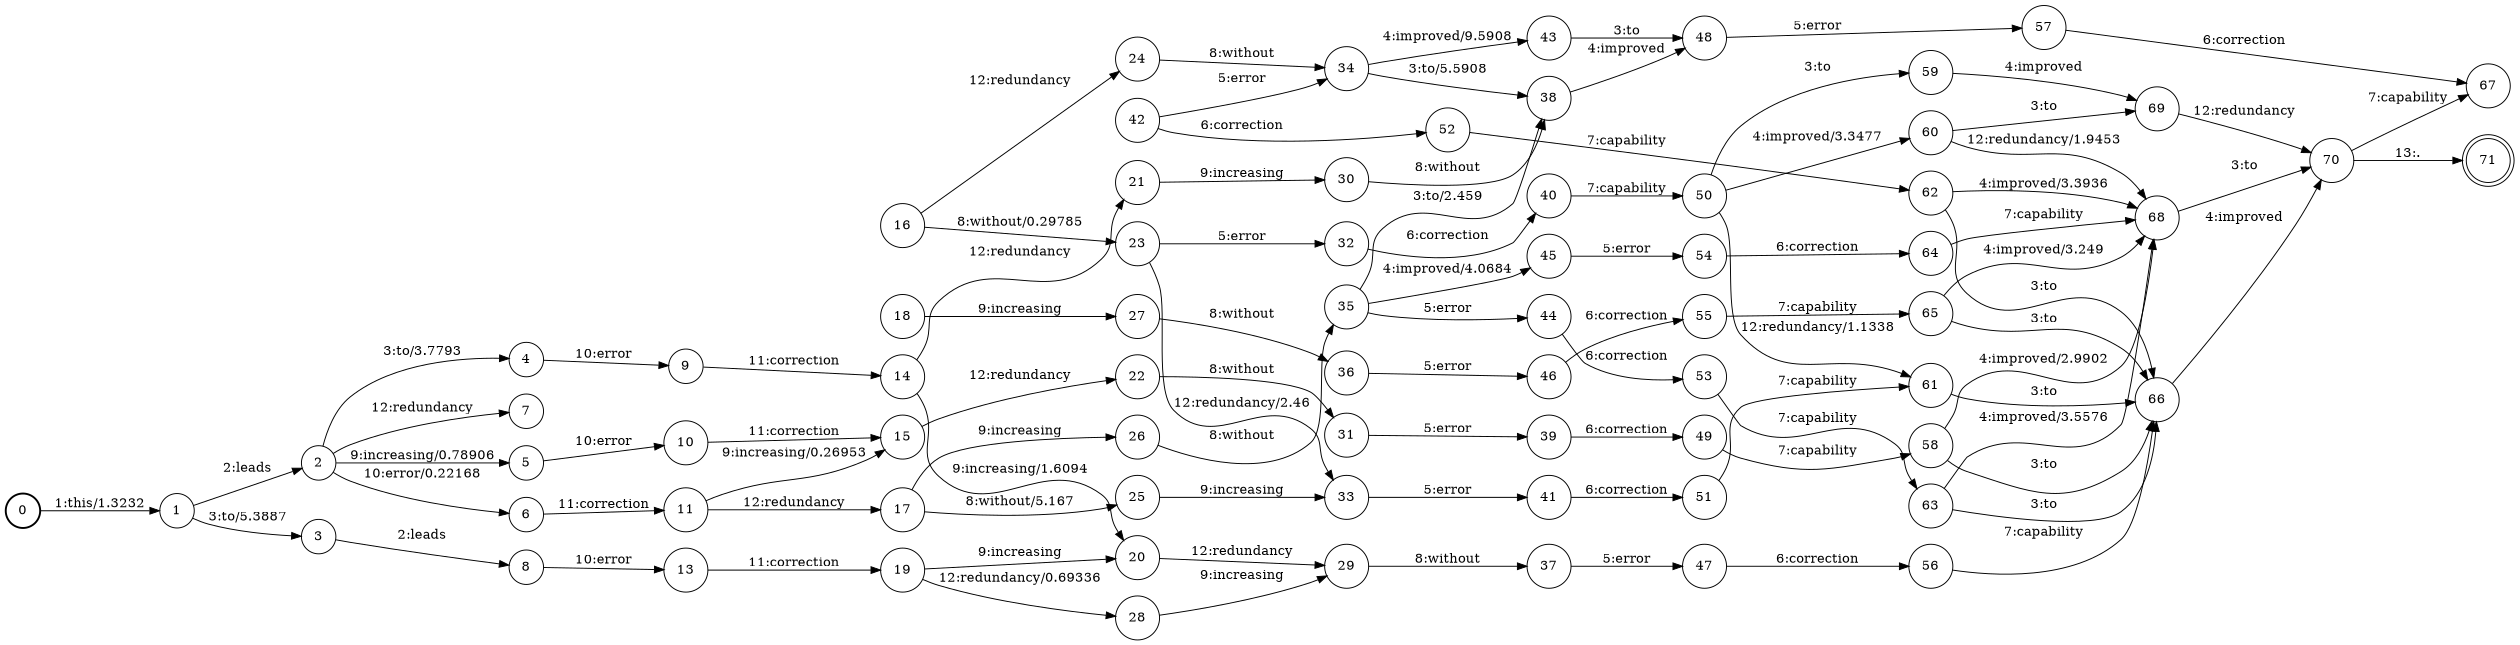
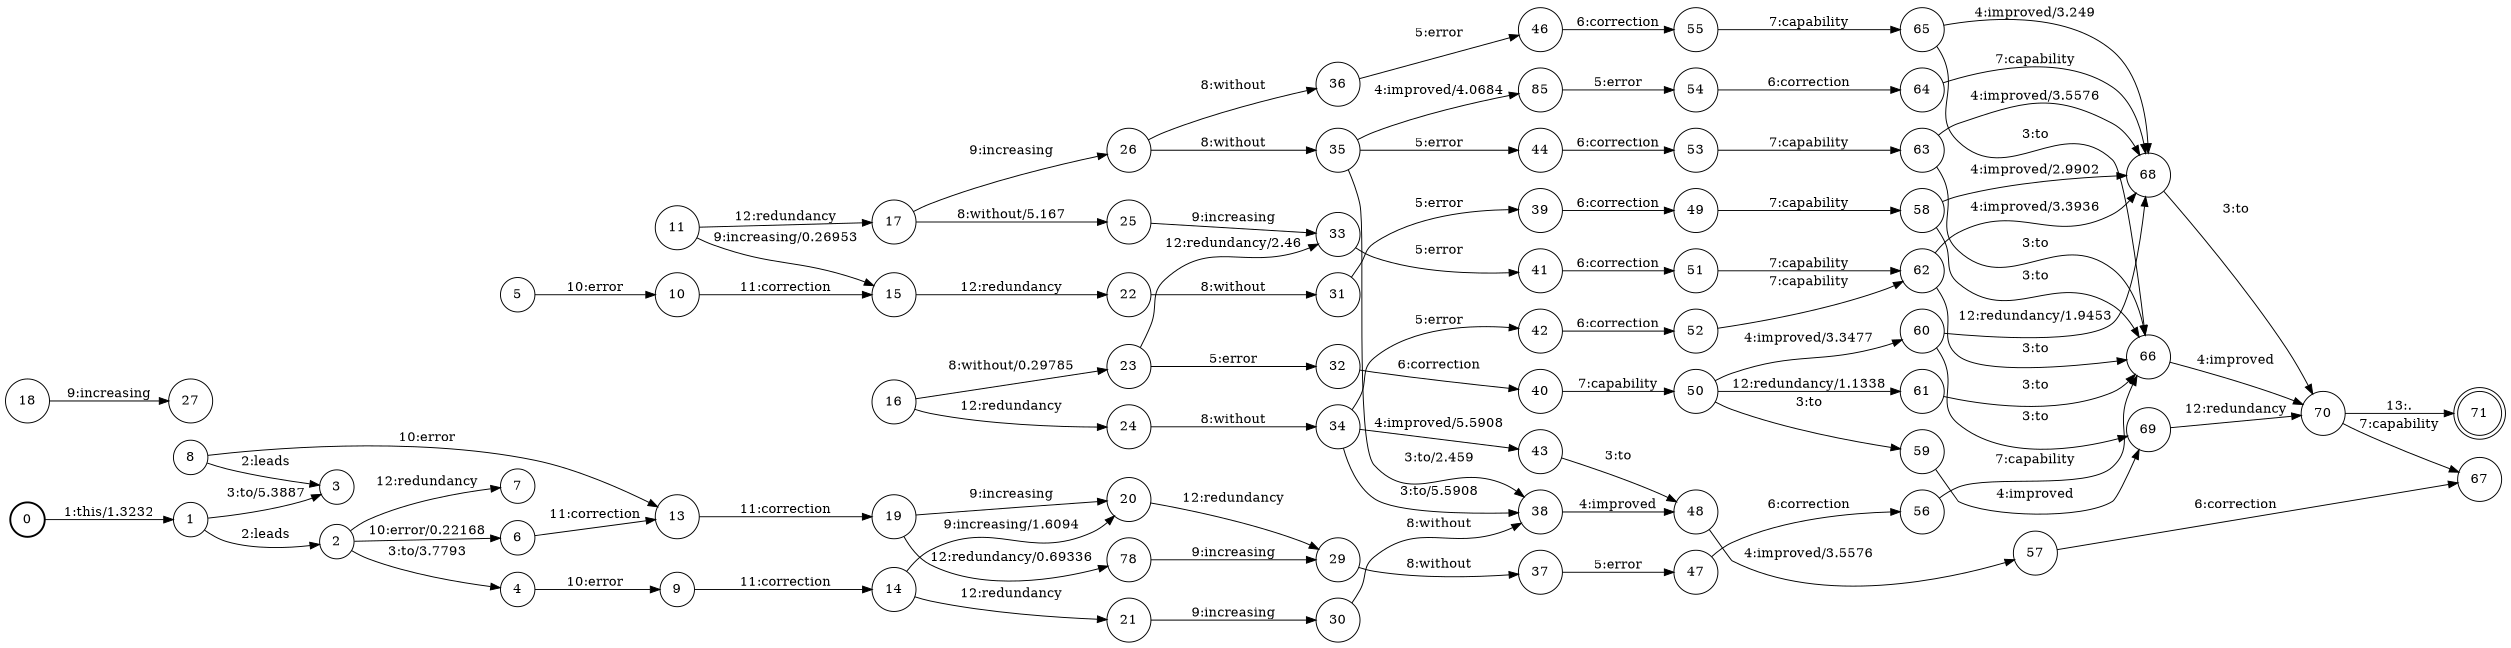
  digraph {
    nodesep=0.25
    rankdir=LR
    ranksep=0.4
    node [fontsize=14 shape=circle style=solid]
    edge [fontsize=14]
    n1 [label=0 style=bold]
    n2 [label=1]
    n3 [label=2]
    n4 [label=3]
    n5 [label=4]
    n6 [label=5]
    n7 [label=6]
    n8 [label=7]
    n9 [label=8]
    n10 [label=9]
    n11 [label=10]
    n12 [label=11]
    n13 [label=13]
    n14 [label=14]
    n15 [label=15]
    n16 [label=17]
    n17 [label=19]
    n18 [label=20]
    n19 [label=21]
    n20 [label=22]
    n21 [label=16]
    n22 [label=23]
    n23 [label=24]
    n24 [label=25]
    n25 [label=26]
    n26 [label=18]
    n27 [label=27]
-   n28 [label=28]
+   n28 [label=78]
    n29 [label=29]
    n30 [label=30]
    n31 [label=31]
    n32 [label=32]
    n33 [label=33]
    n34 [label=34]
    n35 [label=35]
    n36 [label=36]
    n37 [label=37]
    n38 [label=38]
    n39 [label=39]
    n40 [label=40]
    n41 [label=41]
    n42 [label=43]
    n43 [label=42]
-   n44 [label=45]
+   n44 [label=85]
    n45 [label=44]
    n46 [label=46]
    n47 [label=47]
    n48 [label=48]
    n49 [label=49]
    n50 [label=50]
    n51 [label=51]
    n52 [label=52]
    n53 [label=54]
    n54 [label=53]
    n55 [label=55]
    n56 [label=56]
    n57 [label=57]
    n58 [label=58]
    n59 [label=59]
    n60 [label=60]
    n61 [label=61]
    n62 [label=62]
    n63 [label=64]
    n64 [label=63]
    n65 [label=65]
    n66 [label=66]
    n67 [label=67]
    n68 [label=68]
    n69 [label=69]
    n70 [label=70]
    n71 [label=71 shape=doublecircle]
    n1 -> n2 [label="1:this/1.3232"]
    n2 -> n3 [label="2:leads"]
    n2 -> n4 [label="3:to/5.3887"]
    n3 -> n5 [label="3:to/3.7793"]
-   n3 -> n6 [label="9:increasing/0.78906"]
    n3 -> n7 [label="10:error/0.22168"]
    n3 -> n8 [label="12:redundancy"]
-   n4 -> n9 [label="2:leads"]
+   n9 -> n4 [label="2:leads"]
    n5 -> n10 [label="10:error"]
    n6 -> n11 [label="10:error"]
-   n7 -> n12 [label="11:correction"]
+   n7 -> n13 [label="11:correction"]
    n9 -> n13 [label="10:error"]
    n10 -> n14 [label="11:correction"]
    n11 -> n15 [label="11:correction"]
    n12 -> n15 [label="9:increasing/0.26953"]
    n12 -> n16 [label="12:redundancy"]
    n13 -> n17 [label="11:correction"]
    n14 -> n18 [label="9:increasing/1.6094"]
    n14 -> n19 [label="12:redundancy"]
    n15 -> n20 [label="12:redundancy"]
    n16 -> n24 [label="8:without/5.167"]
    n16 -> n25 [label="9:increasing"]
    n17 -> n18 [label="9:increasing"]
    n17 -> n28 [label="12:redundancy/0.69336"]
    n18 -> n29 [label="12:redundancy"]
    n19 -> n30 [label="9:increasing"]
    n20 -> n31 [label="8:without"]
    n21 -> n22 [label="8:without/0.29785"]
    n21 -> n23 [label="12:redundancy"]
    n22 -> n32 [label="5:error"]
    n22 -> n33 [label="12:redundancy/2.46"]
    n23 -> n34 [label="8:without"]
    n24 -> n33 [label="9:increasing"]
    n25 -> n35 [label="8:without"]
    n26 -> n27 [label="9:increasing"]
-   n27 -> n36 [label="8:without"]
+   n25 -> n36 [label="8:without"]
    n28 -> n29 [label="9:increasing"]
    n29 -> n37 [label="8:without"]
    n30 -> n38 [label="8:without"]
    n31 -> n39 [label="5:error"]
    n32 -> n40 [label="6:correction"]
    n33 -> n41 [label="5:error"]
    n34 -> n38 [label="3:to/5.5908"]
-   n34 -> n42 [label="4:improved/9.5908"]
-   n43 -> n34 [label="5:error"]
+   n34 -> n42 [label="4:improved/5.5908"]
+   n34 -> n43 [label="5:error"]
    n35 -> n38 [label="3:to/2.459"]
    n35 -> n44 [label="4:improved/4.0684"]
    n35 -> n45 [label="5:error"]
    n36 -> n46 [label="5:error"]
    n37 -> n47 [label="5:error"]
    n38 -> n48 [label="4:improved"]
    n39 -> n49 [label="6:correction"]
    n40 -> n50 [label="7:capability"]
    n41 -> n51 [label="6:correction"]
    n42 -> n48 [label="3:to"]
    n43 -> n52 [label="6:correction"]
    n44 -> n53 [label="5:error"]
    n45 -> n54 [label="6:correction"]
    n46 -> n55 [label="6:correction"]
    n47 -> n56 [label="6:correction"]
-   n48 -> n57 [label="5:error"]
+   n48 -> n57 [label="4:improved/3.5576"]
    n49 -> n58 [label="7:capability"]
    n50 -> n59 [label="3:to"]
    n50 -> n60 [label="4:improved/3.3477"]
    n50 -> n61 [label="12:redundancy/1.1338"]
-   n51 -> n61 [label="7:capability"]
+   n51 -> n62 [label="7:capability"]
    n52 -> n62 [label="7:capability"]
    n53 -> n63 [label="6:correction"]
    n54 -> n64 [label="7:capability"]
    n55 -> n65 [label="7:capability"]
    n56 -> n66 [label="7:capability"]
    n57 -> n67 [label="6:correction"]
    n58 -> n66 [label="3:to"]
    n58 -> n68 [label="4:improved/2.9902"]
    n59 -> n69 [label="4:improved"]
    n60 -> n68 [label="12:redundancy/1.9453"]
    n60 -> n69 [label="3:to"]
    n61 -> n66 [label="3:to"]
    n62 -> n66 [label="3:to"]
    n62 -> n68 [label="4:improved/3.3936"]
    n63 -> n68 [label="7:capability"]
    n64 -> n66 [label="3:to"]
    n64 -> n68 [label="4:improved/3.5576"]
    n65 -> n66 [label="3:to"]
    n65 -> n68 [label="4:improved/3.249"]
    n66 -> n70 [label="4:improved"]
    n68 -> n70 [label="3:to"]
    n69 -> n70 [label="12:redundancy"]
    n70 -> n67 [label="7:capability"]
    n70 -> n71 [label="13:."]
  }
